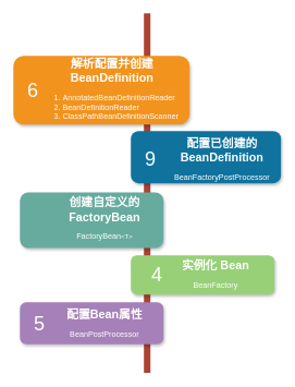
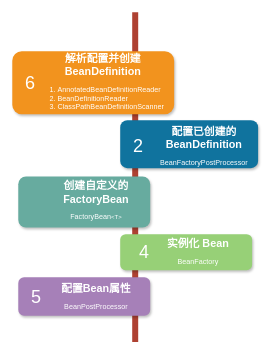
  <mxCell id="0" />
  <mxCell id="1" parent="0" />
  <mxCell id="2" value="" style="line;strokeWidth=10;direction=south;html=1;fillColor=none;fontSize=13;fontColor=#000000;align=center;strokeColor=#AE4132;" parent="1" vertex="1"><mxGeometry x="220" y="20" width="10" height="550" as="geometry" /></mxCell>
  <mxCell id="3" value="" style="rounded=1;whiteSpace=wrap;html=1;strokeColor=none;strokeWidth=1;fillColor=#F2931E;fontSize=13;fontColor=#FFFFFF;align=center;gradientColor=none;gradientDirection=east;verticalAlign=top;shadow=1;" parent="1" vertex="1"><mxGeometry x="20" y="85" width="270" height="105" as="geometry" /></mxCell>
  <mxCell id="4" value="6" style="text;html=1;strokeColor=none;fillColor=none;align=center;verticalAlign=middle;whiteSpace=wrap;fontSize=30;fontColor=#FFFFFF;" parent="1" vertex="1"><mxGeometry x="30" y="127.5" width="40" height="20" as="geometry" /></mxCell>
  <mxCell id="5" value="" style="rounded=1;whiteSpace=wrap;html=1;strokeColor=none;strokeWidth=1;fillColor=#10739E;fontSize=13;fontColor=#FFFFFF;align=center;gradientColor=none;gradientDirection=east;verticalAlign=top;shadow=1;" parent="1" vertex="1"><mxGeometry x="200" y="200" width="230" height="80" as="geometry" /></mxCell>
- <mxCell id="6" value="9" style="text;html=1;strokeColor=none;fillColor=none;align=center;verticalAlign=middle;whiteSpace=wrap;fontSize=30;fontColor=#FFFFFF;" parent="1" vertex="1"><mxGeometry x="210" y="233" width="40" height="20" as="geometry" /></mxCell>
+ <mxCell id="6" value="2" style="text;html=1;strokeColor=none;fillColor=none;align=center;verticalAlign=middle;whiteSpace=wrap;fontSize=30;fontColor=#FFFFFF;" parent="1" vertex="1"><mxGeometry x="210" y="233" width="40" height="20" as="geometry" /></mxCell>
  <mxCell id="7" value="" style="rounded=1;whiteSpace=wrap;html=1;strokeWidth=1;fontSize=13;align=center;gradientDirection=east;verticalAlign=top;shadow=1;fillColor=#67AB9F;fontColor=#ffffff;strokeColor=none;" parent="1" vertex="1"><mxGeometry x="30" y="294" width="220" height="85" as="geometry" /></mxCell>
  <mxCell id="8" value="" style="rounded=1;whiteSpace=wrap;html=1;strokeColor=none;strokeWidth=1;fillColor=#97D077;fontSize=13;fontColor=#FFFFFF;align=center;gradientColor=none;gradientDirection=east;verticalAlign=top;shadow=1;" parent="1" vertex="1"><mxGeometry x="200" y="390" width="220" height="60" as="geometry" /></mxCell>
  <mxCell id="9" value="4" style="text;html=1;strokeColor=none;fillColor=none;align=center;verticalAlign=middle;whiteSpace=wrap;fontSize=30;fontColor=#FFFFFF;" parent="1" vertex="1"><mxGeometry x="220" y="410" width="40" height="20" as="geometry" /></mxCell>
  <mxCell id="10" value="" style="rounded=1;whiteSpace=wrap;html=1;strokeColor=none;strokeWidth=1;fillColor=#A680B8;fontSize=13;fontColor=#FFFFFF;align=center;gradientColor=none;gradientDirection=east;verticalAlign=top;shadow=1;" parent="1" vertex="1"><mxGeometry x="30" y="462" width="220" height="64" as="geometry" /></mxCell>
  <mxCell id="11" value="5" style="text;html=1;strokeColor=none;fillColor=none;align=center;verticalAlign=middle;whiteSpace=wrap;fontSize=30;fontColor=#FFFFFF;" parent="1" vertex="1"><mxGeometry x="40" y="484" width="40" height="20" as="geometry" /></mxCell>
  <mxCell id="12" value="&lt;h1 style=&quot;text-align: center&quot;&gt;解析配置并创建 BeanDefinition&lt;/h1&gt;&lt;p&gt;&lt;/p&gt;&lt;ol style=&quot;font-size: 12px&quot;&gt;&lt;li&gt;&lt;span&gt;AnnotatedBeanDefinitionReader&lt;/span&gt;&lt;/li&gt;&lt;li&gt;BeanDefinitionReader&lt;/li&gt;&lt;li&gt;&lt;span&gt;ClassPathBeanDefinitionScanner&lt;/span&gt;&lt;/li&gt;&lt;/ol&gt;" style="text;html=1;spacing=5;spacingTop=-20;whiteSpace=wrap;overflow=hidden;strokeColor=none;strokeWidth=4;fillColor=none;gradientColor=#007FFF;fontSize=9;fontColor=#FFFFFF;align=left;" parent="1" vertex="1"><mxGeometry x="51.25" y="85" width="238.75" height="105" as="geometry" /></mxCell>
  <mxCell id="13" value="&lt;h1&gt;配置已创建的 BeanDefinition&lt;/h1&gt;&lt;p&gt;&lt;span&gt;&lt;font style=&quot;font-size: 12px&quot;&gt;BeanFactoryPostProcessor&lt;/font&gt;&lt;/span&gt;&lt;br&gt;&lt;/p&gt;" style="text;html=1;spacing=5;spacingTop=-20;whiteSpace=wrap;overflow=hidden;strokeColor=none;strokeWidth=4;fillColor=none;gradientColor=#007FFF;fontSize=9;fontColor=#FFFFFF;align=center;" parent="1" vertex="1"><mxGeometry x="260" y="207" width="160" height="76" as="geometry" /></mxCell>
  <mxCell id="14" value="&lt;h1&gt;创建自定义的 FactoryBean&lt;/h1&gt;&lt;div&gt;&lt;font style=&quot;font-size: 12px&quot;&gt;FactoryBean&lt;/font&gt;&lt;span style=&quot;font-size: 10px&quot;&gt;&amp;lt;T&amp;gt;&lt;/span&gt;&lt;/div&gt;" style="text;html=1;spacing=5;spacingTop=-20;whiteSpace=wrap;overflow=hidden;strokeColor=none;strokeWidth=4;fillColor=none;gradientColor=#007FFF;fontSize=9;fontColor=#FFFFFF;align=center;" parent="1" vertex="1"><mxGeometry x="80" y="298" width="160" height="77" as="geometry" /></mxCell>
  <mxCell id="15" value="&lt;h1&gt;实例化 Bean&lt;/h1&gt;&lt;p style=&quot;font-size: 12px&quot;&gt;BeanFactory&lt;/p&gt;" style="text;html=1;spacing=5;spacingTop=-20;whiteSpace=wrap;overflow=hidden;strokeColor=none;strokeWidth=4;fillColor=none;gradientColor=#007FFF;fontSize=9;fontColor=#FFFFFF;align=center;" parent="1" vertex="1"><mxGeometry x="250" y="394" width="160" height="56" as="geometry" /></mxCell>
  <mxCell id="16" value="&lt;h1&gt;配置Bean属性&lt;/h1&gt;&lt;p&gt;&lt;font style=&quot;font-size: 12px&quot;&gt;BeanPostProcessor&lt;/font&gt;&lt;/p&gt;" style="text;html=1;spacing=5;spacingTop=-20;whiteSpace=wrap;overflow=hidden;strokeColor=none;strokeWidth=4;fillColor=none;gradientColor=#007FFF;fontSize=9;fontColor=#FFFFFF;align=center;" parent="1" vertex="1"><mxGeometry x="80" y="469" width="160" height="50" as="geometry" /></mxCell>
